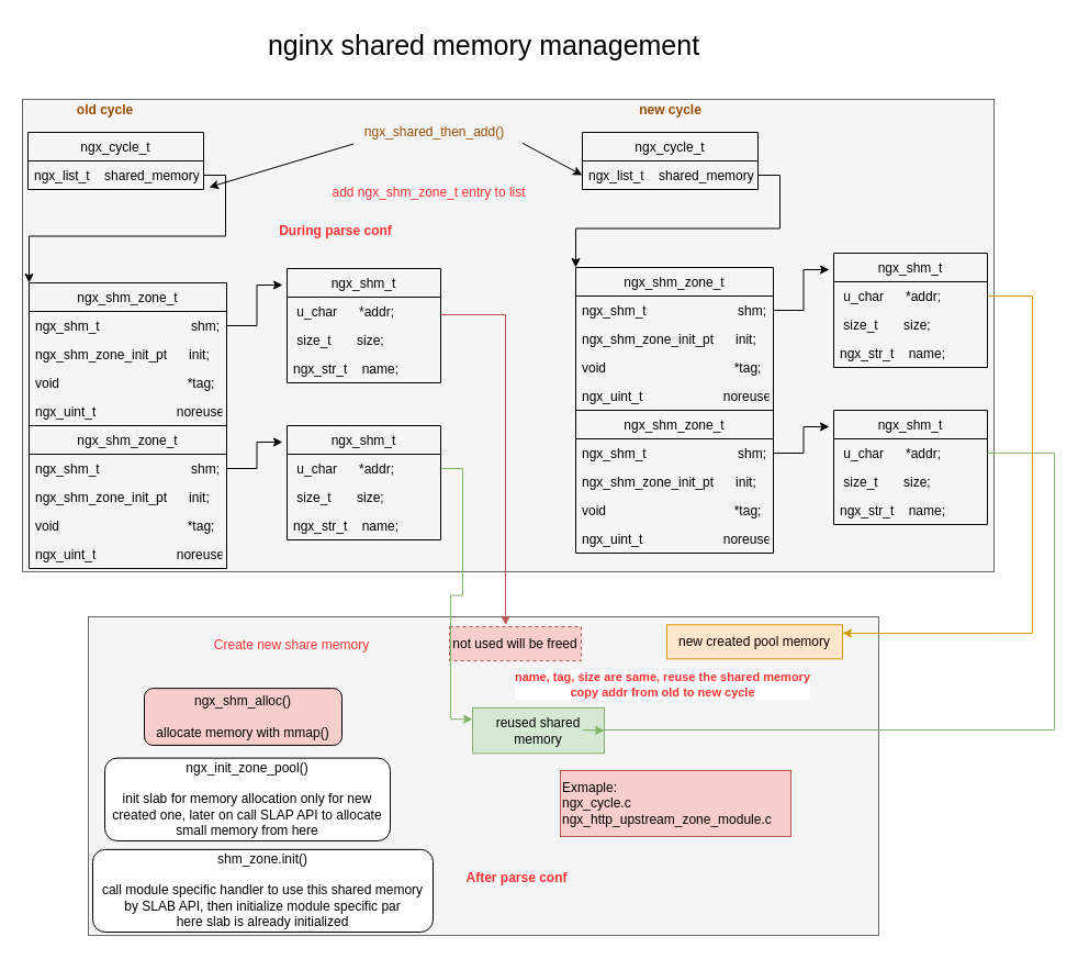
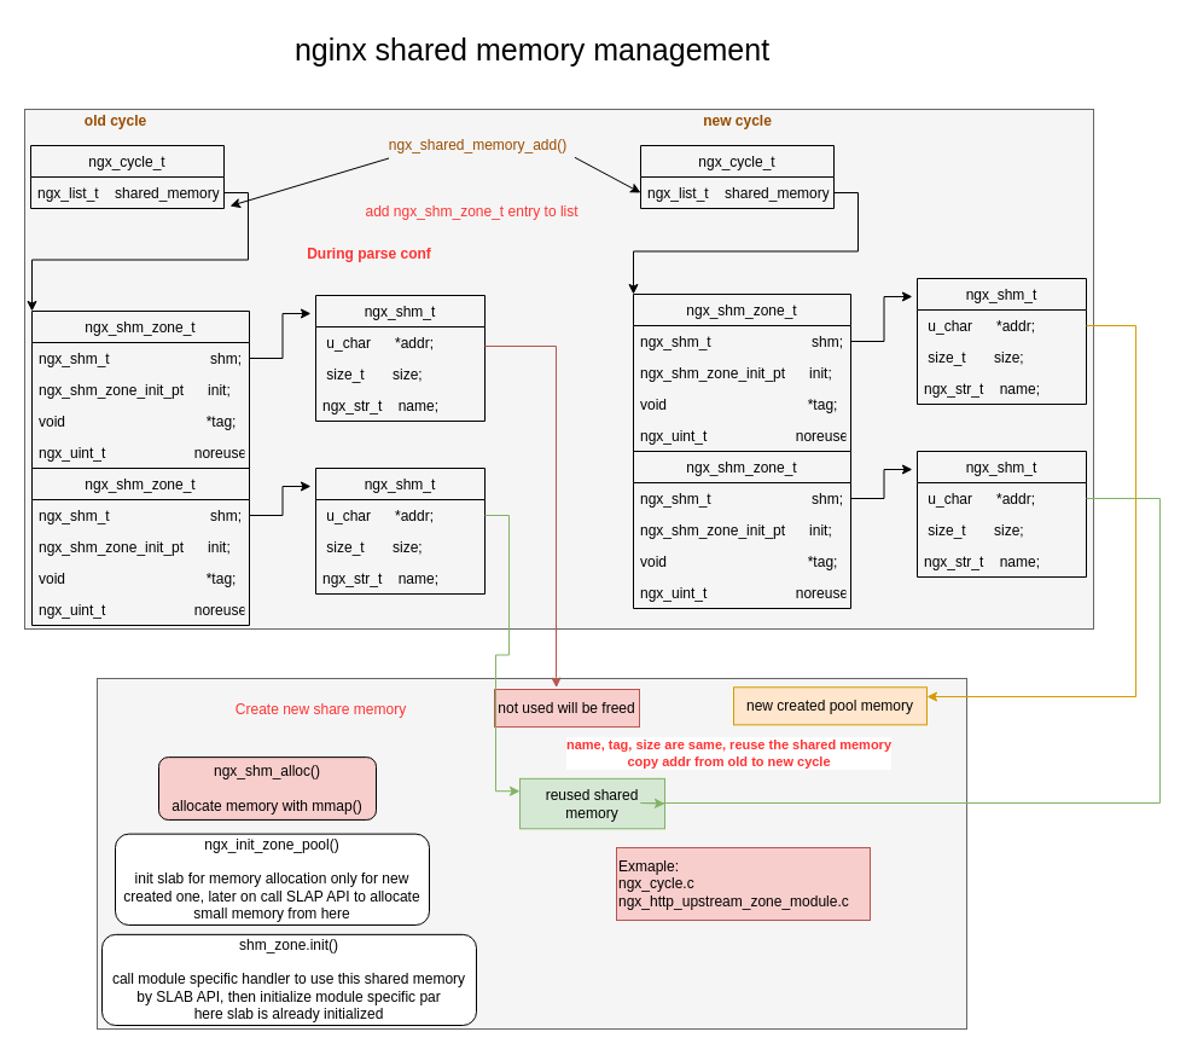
  <mxCell id="0" />
  <mxCell id="1" parent="0" />
  <mxCell id="2" value="" style="group;fillColor=#f5f5f5;strokeColor=#666666;fontColor=#FF3333;fontStyle=1" parent="1" vertex="1" connectable="0"><mxGeometry x="20" y="90" width="885" height="430" as="geometry" /></mxCell>
  <mxCell id="3" value="ngx_cycle_t" style="swimlane;fontStyle=0;childLayout=stackLayout;horizontal=1;startSize=26;fillColor=none;horizontalStack=0;resizeParent=1;resizeParentMax=0;resizeLast=0;collapsible=1;marginBottom=0;" parent="2" vertex="1"><mxGeometry x="5" y="30" width="160" height="52" as="geometry" /></mxCell>
  <mxCell id="4" value="ngx_list_t    shared_memory;" style="text;strokeColor=none;fillColor=none;align=left;verticalAlign=top;spacingLeft=4;spacingRight=4;overflow=hidden;rotatable=0;points=[[0,0.5],[1,0.5]];portConstraint=eastwest;" parent="3" vertex="1"><mxGeometry y="26" width="160" height="26" as="geometry" /></mxCell>
  <mxCell id="5" value="" style="group" parent="2" vertex="1" connectable="0"><mxGeometry x="6" y="154" width="375" height="273" as="geometry" /></mxCell>
  <mxCell id="6" value="ngx_shm_zone_t" style="swimlane;fontStyle=0;childLayout=stackLayout;horizontal=1;startSize=26;fillColor=none;horizontalStack=0;resizeParent=1;resizeParentMax=0;resizeLast=0;collapsible=1;marginBottom=0;" parent="5" vertex="1"><mxGeometry y="143" width="180" height="130" as="geometry" /></mxCell>
  <mxCell id="7" value="ngx_shm_t                         shm;" style="text;strokeColor=none;fillColor=none;align=left;verticalAlign=top;spacingLeft=4;spacingRight=4;overflow=hidden;rotatable=0;points=[[0,0.5],[1,0.5]];portConstraint=eastwest;" parent="6" vertex="1"><mxGeometry y="26" width="180" height="26" as="geometry" /></mxCell>
  <mxCell id="8" value="ngx_shm_zone_init_pt      init;" style="text;strokeColor=none;fillColor=none;align=left;verticalAlign=top;spacingLeft=4;spacingRight=4;overflow=hidden;rotatable=0;points=[[0,0.5],[1,0.5]];portConstraint=eastwest;" parent="6" vertex="1"><mxGeometry y="52" width="180" height="26" as="geometry" /></mxCell>
  <mxCell id="9" value="void                                   *tag;" style="text;strokeColor=none;fillColor=none;align=left;verticalAlign=top;spacingLeft=4;spacingRight=4;overflow=hidden;rotatable=0;points=[[0,0.5],[1,0.5]];portConstraint=eastwest;" parent="6" vertex="1"><mxGeometry y="78" width="180" height="26" as="geometry" /></mxCell>
  <mxCell id="10" value="ngx_uint_t                      noreuse" style="text;strokeColor=none;fillColor=none;align=left;verticalAlign=top;spacingLeft=4;spacingRight=4;overflow=hidden;rotatable=0;points=[[0,0.5],[1,0.5]];portConstraint=eastwest;" parent="6" vertex="1"><mxGeometry y="104" width="180" height="26" as="geometry" /></mxCell>
  <mxCell id="11" value="ngx_shm_t" style="swimlane;fontStyle=0;childLayout=stackLayout;horizontal=1;startSize=26;fillColor=none;horizontalStack=0;resizeParent=1;resizeParentMax=0;resizeLast=0;collapsible=1;marginBottom=0;" parent="5" vertex="1"><mxGeometry x="235" y="143" width="140" height="104" as="geometry" /></mxCell>
  <mxCell id="12" value=" u_char      *addr;" style="text;strokeColor=none;fillColor=none;align=left;verticalAlign=top;spacingLeft=4;spacingRight=4;overflow=hidden;rotatable=0;points=[[0,0.5],[1,0.5]];portConstraint=eastwest;" parent="11" vertex="1"><mxGeometry y="26" width="140" height="26" as="geometry" /></mxCell>
  <mxCell id="13" value=" size_t       size;" style="text;strokeColor=none;fillColor=none;align=left;verticalAlign=top;spacingLeft=4;spacingRight=4;overflow=hidden;rotatable=0;points=[[0,0.5],[1,0.5]];portConstraint=eastwest;" parent="11" vertex="1"><mxGeometry y="52" width="140" height="26" as="geometry" /></mxCell>
  <mxCell id="14" value="ngx_str_t    name;" style="text;strokeColor=none;fillColor=none;align=left;verticalAlign=top;spacingLeft=4;spacingRight=4;overflow=hidden;rotatable=0;points=[[0,0.5],[1,0.5]];portConstraint=eastwest;" parent="11" vertex="1"><mxGeometry y="78" width="140" height="26" as="geometry" /></mxCell>
  <mxCell id="15" style="edgeStyle=orthogonalEdgeStyle;rounded=0;orthogonalLoop=1;jettySize=auto;html=1;exitX=1;exitY=0.5;exitDx=0;exitDy=0;entryX=-0.029;entryY=0.144;entryDx=0;entryDy=0;entryPerimeter=0;" parent="5" source="7" target="11" edge="1"><mxGeometry relative="1" as="geometry" /></mxCell>
  <mxCell id="16" value="ngx_shm_zone_t" style="swimlane;fontStyle=0;childLayout=stackLayout;horizontal=1;startSize=26;fillColor=none;horizontalStack=0;resizeParent=1;resizeParentMax=0;resizeLast=0;collapsible=1;marginBottom=0;" parent="5" vertex="1"><mxGeometry y="13" width="180" height="130" as="geometry" /></mxCell>
  <mxCell id="17" value="ngx_shm_t                         shm;" style="text;strokeColor=none;fillColor=none;align=left;verticalAlign=top;spacingLeft=4;spacingRight=4;overflow=hidden;rotatable=0;points=[[0,0.5],[1,0.5]];portConstraint=eastwest;" parent="16" vertex="1"><mxGeometry y="26" width="180" height="26" as="geometry" /></mxCell>
  <mxCell id="18" value="ngx_shm_zone_init_pt      init;" style="text;strokeColor=none;fillColor=none;align=left;verticalAlign=top;spacingLeft=4;spacingRight=4;overflow=hidden;rotatable=0;points=[[0,0.5],[1,0.5]];portConstraint=eastwest;" parent="16" vertex="1"><mxGeometry y="52" width="180" height="26" as="geometry" /></mxCell>
  <mxCell id="19" value="void                                   *tag;" style="text;strokeColor=none;fillColor=none;align=left;verticalAlign=top;spacingLeft=4;spacingRight=4;overflow=hidden;rotatable=0;points=[[0,0.5],[1,0.5]];portConstraint=eastwest;" parent="16" vertex="1"><mxGeometry y="78" width="180" height="26" as="geometry" /></mxCell>
  <mxCell id="20" value="ngx_uint_t                      noreuse" style="text;strokeColor=none;fillColor=none;align=left;verticalAlign=top;spacingLeft=4;spacingRight=4;overflow=hidden;rotatable=0;points=[[0,0.5],[1,0.5]];portConstraint=eastwest;" parent="16" vertex="1"><mxGeometry y="104" width="180" height="26" as="geometry" /></mxCell>
  <mxCell id="21" value="ngx_shm_t" style="swimlane;fontStyle=0;childLayout=stackLayout;horizontal=1;startSize=26;fillColor=none;horizontalStack=0;resizeParent=1;resizeParentMax=0;resizeLast=0;collapsible=1;marginBottom=0;" parent="5" vertex="1"><mxGeometry x="235" width="140" height="104" as="geometry" /></mxCell>
  <mxCell id="22" value=" u_char      *addr;" style="text;strokeColor=none;fillColor=none;align=left;verticalAlign=top;spacingLeft=4;spacingRight=4;overflow=hidden;rotatable=0;points=[[0,0.5],[1,0.5]];portConstraint=eastwest;" parent="21" vertex="1"><mxGeometry y="26" width="140" height="26" as="geometry" /></mxCell>
  <mxCell id="23" value=" size_t       size;" style="text;strokeColor=none;fillColor=none;align=left;verticalAlign=top;spacingLeft=4;spacingRight=4;overflow=hidden;rotatable=0;points=[[0,0.5],[1,0.5]];portConstraint=eastwest;" parent="21" vertex="1"><mxGeometry y="52" width="140" height="26" as="geometry" /></mxCell>
  <mxCell id="24" value="ngx_str_t    name;" style="text;strokeColor=none;fillColor=none;align=left;verticalAlign=top;spacingLeft=4;spacingRight=4;overflow=hidden;rotatable=0;points=[[0,0.5],[1,0.5]];portConstraint=eastwest;" parent="21" vertex="1"><mxGeometry y="78" width="140" height="26" as="geometry" /></mxCell>
  <mxCell id="25" style="edgeStyle=orthogonalEdgeStyle;rounded=0;orthogonalLoop=1;jettySize=auto;html=1;exitX=1;exitY=0.5;exitDx=0;exitDy=0;entryX=-0.029;entryY=0.144;entryDx=0;entryDy=0;entryPerimeter=0;" parent="5" source="17" target="21" edge="1"><mxGeometry relative="1" as="geometry" /></mxCell>
  <mxCell id="26" value="" style="group" parent="2" vertex="1" connectable="0"><mxGeometry x="504" y="140" width="375" height="273" as="geometry" /></mxCell>
  <mxCell id="27" value="ngx_shm_zone_t" style="swimlane;fontStyle=0;childLayout=stackLayout;horizontal=1;startSize=26;fillColor=none;horizontalStack=0;resizeParent=1;resizeParentMax=0;resizeLast=0;collapsible=1;marginBottom=0;" parent="26" vertex="1"><mxGeometry y="143" width="180" height="130" as="geometry" /></mxCell>
  <mxCell id="28" value="ngx_shm_t                         shm;" style="text;strokeColor=none;fillColor=none;align=left;verticalAlign=top;spacingLeft=4;spacingRight=4;overflow=hidden;rotatable=0;points=[[0,0.5],[1,0.5]];portConstraint=eastwest;" parent="27" vertex="1"><mxGeometry y="26" width="180" height="26" as="geometry" /></mxCell>
  <mxCell id="29" value="ngx_shm_zone_init_pt      init;" style="text;strokeColor=none;fillColor=none;align=left;verticalAlign=top;spacingLeft=4;spacingRight=4;overflow=hidden;rotatable=0;points=[[0,0.5],[1,0.5]];portConstraint=eastwest;" parent="27" vertex="1"><mxGeometry y="52" width="180" height="26" as="geometry" /></mxCell>
  <mxCell id="30" value="void                                   *tag;" style="text;strokeColor=none;fillColor=none;align=left;verticalAlign=top;spacingLeft=4;spacingRight=4;overflow=hidden;rotatable=0;points=[[0,0.5],[1,0.5]];portConstraint=eastwest;" parent="27" vertex="1"><mxGeometry y="78" width="180" height="26" as="geometry" /></mxCell>
  <mxCell id="31" value="ngx_uint_t                      noreuse" style="text;strokeColor=none;fillColor=none;align=left;verticalAlign=top;spacingLeft=4;spacingRight=4;overflow=hidden;rotatable=0;points=[[0,0.5],[1,0.5]];portConstraint=eastwest;" parent="27" vertex="1"><mxGeometry y="104" width="180" height="26" as="geometry" /></mxCell>
  <mxCell id="32" value="ngx_shm_t" style="swimlane;fontStyle=0;childLayout=stackLayout;horizontal=1;startSize=26;fillColor=none;horizontalStack=0;resizeParent=1;resizeParentMax=0;resizeLast=0;collapsible=1;marginBottom=0;" parent="26" vertex="1"><mxGeometry x="235" y="143" width="140" height="104" as="geometry" /></mxCell>
  <mxCell id="33" value=" u_char      *addr;" style="text;strokeColor=none;fillColor=none;align=left;verticalAlign=top;spacingLeft=4;spacingRight=4;overflow=hidden;rotatable=0;points=[[0,0.5],[1,0.5]];portConstraint=eastwest;" parent="32" vertex="1"><mxGeometry y="26" width="140" height="26" as="geometry" /></mxCell>
  <mxCell id="34" value=" size_t       size;" style="text;strokeColor=none;fillColor=none;align=left;verticalAlign=top;spacingLeft=4;spacingRight=4;overflow=hidden;rotatable=0;points=[[0,0.5],[1,0.5]];portConstraint=eastwest;" parent="32" vertex="1"><mxGeometry y="52" width="140" height="26" as="geometry" /></mxCell>
  <mxCell id="35" value="ngx_str_t    name;" style="text;strokeColor=none;fillColor=none;align=left;verticalAlign=top;spacingLeft=4;spacingRight=4;overflow=hidden;rotatable=0;points=[[0,0.5],[1,0.5]];portConstraint=eastwest;" parent="32" vertex="1"><mxGeometry y="78" width="140" height="26" as="geometry" /></mxCell>
  <mxCell id="36" style="edgeStyle=orthogonalEdgeStyle;rounded=0;orthogonalLoop=1;jettySize=auto;html=1;exitX=1;exitY=0.5;exitDx=0;exitDy=0;entryX=-0.029;entryY=0.144;entryDx=0;entryDy=0;entryPerimeter=0;" parent="26" source="28" target="32" edge="1"><mxGeometry relative="1" as="geometry" /></mxCell>
  <mxCell id="37" value="ngx_shm_zone_t" style="swimlane;fontStyle=0;childLayout=stackLayout;horizontal=1;startSize=26;fillColor=none;horizontalStack=0;resizeParent=1;resizeParentMax=0;resizeLast=0;collapsible=1;marginBottom=0;" parent="26" vertex="1"><mxGeometry y="13" width="180" height="130" as="geometry" /></mxCell>
  <mxCell id="38" value="ngx_shm_t                         shm;" style="text;strokeColor=none;fillColor=none;align=left;verticalAlign=top;spacingLeft=4;spacingRight=4;overflow=hidden;rotatable=0;points=[[0,0.5],[1,0.5]];portConstraint=eastwest;" parent="37" vertex="1"><mxGeometry y="26" width="180" height="26" as="geometry" /></mxCell>
  <mxCell id="39" value="ngx_shm_zone_init_pt      init;" style="text;strokeColor=none;fillColor=none;align=left;verticalAlign=top;spacingLeft=4;spacingRight=4;overflow=hidden;rotatable=0;points=[[0,0.5],[1,0.5]];portConstraint=eastwest;" parent="37" vertex="1"><mxGeometry y="52" width="180" height="26" as="geometry" /></mxCell>
  <mxCell id="40" value="void                                   *tag;" style="text;strokeColor=none;fillColor=none;align=left;verticalAlign=top;spacingLeft=4;spacingRight=4;overflow=hidden;rotatable=0;points=[[0,0.5],[1,0.5]];portConstraint=eastwest;" parent="37" vertex="1"><mxGeometry y="78" width="180" height="26" as="geometry" /></mxCell>
  <mxCell id="41" value="ngx_uint_t                      noreuse" style="text;strokeColor=none;fillColor=none;align=left;verticalAlign=top;spacingLeft=4;spacingRight=4;overflow=hidden;rotatable=0;points=[[0,0.5],[1,0.5]];portConstraint=eastwest;" parent="37" vertex="1"><mxGeometry y="104" width="180" height="26" as="geometry" /></mxCell>
  <mxCell id="42" value="ngx_shm_t" style="swimlane;fontStyle=0;childLayout=stackLayout;horizontal=1;startSize=26;fillColor=none;horizontalStack=0;resizeParent=1;resizeParentMax=0;resizeLast=0;collapsible=1;marginBottom=0;" parent="26" vertex="1"><mxGeometry x="235" width="140" height="104" as="geometry" /></mxCell>
  <mxCell id="43" value=" u_char      *addr;" style="text;strokeColor=none;fillColor=none;align=left;verticalAlign=top;spacingLeft=4;spacingRight=4;overflow=hidden;rotatable=0;points=[[0,0.5],[1,0.5]];portConstraint=eastwest;" parent="42" vertex="1"><mxGeometry y="26" width="140" height="26" as="geometry" /></mxCell>
  <mxCell id="44" value=" size_t       size;" style="text;strokeColor=none;fillColor=none;align=left;verticalAlign=top;spacingLeft=4;spacingRight=4;overflow=hidden;rotatable=0;points=[[0,0.5],[1,0.5]];portConstraint=eastwest;" parent="42" vertex="1"><mxGeometry y="52" width="140" height="26" as="geometry" /></mxCell>
  <mxCell id="45" value="ngx_str_t    name;" style="text;strokeColor=none;fillColor=none;align=left;verticalAlign=top;spacingLeft=4;spacingRight=4;overflow=hidden;rotatable=0;points=[[0,0.5],[1,0.5]];portConstraint=eastwest;" parent="42" vertex="1"><mxGeometry y="78" width="140" height="26" as="geometry" /></mxCell>
  <mxCell id="46" style="edgeStyle=orthogonalEdgeStyle;rounded=0;orthogonalLoop=1;jettySize=auto;html=1;exitX=1;exitY=0.5;exitDx=0;exitDy=0;entryX=-0.029;entryY=0.144;entryDx=0;entryDy=0;entryPerimeter=0;" parent="26" source="38" target="42" edge="1"><mxGeometry relative="1" as="geometry" /></mxCell>
  <mxCell id="47" value="ngx_cycle_t" style="swimlane;fontStyle=0;childLayout=stackLayout;horizontal=1;startSize=26;fillColor=none;horizontalStack=0;resizeParent=1;resizeParentMax=0;resizeLast=0;collapsible=1;marginBottom=0;" parent="2" vertex="1"><mxGeometry x="510" y="30" width="160" height="52" as="geometry" /></mxCell>
  <mxCell id="48" value="ngx_list_t    shared_memory;" style="text;strokeColor=none;fillColor=none;align=left;verticalAlign=top;spacingLeft=4;spacingRight=4;overflow=hidden;rotatable=0;points=[[0,0.5],[1,0.5]];portConstraint=eastwest;" parent="47" vertex="1"><mxGeometry y="26" width="160" height="26" as="geometry" /></mxCell>
  <mxCell id="49" style="edgeStyle=orthogonalEdgeStyle;rounded=0;orthogonalLoop=1;jettySize=auto;html=1;entryX=0;entryY=0;entryDx=0;entryDy=0;fontColor=#FF3333;" parent="2" source="4" target="16" edge="1"><mxGeometry relative="1" as="geometry" /></mxCell>
  <mxCell id="50" style="edgeStyle=orthogonalEdgeStyle;rounded=0;orthogonalLoop=1;jettySize=auto;html=1;exitX=1;exitY=0.5;exitDx=0;exitDy=0;entryX=0;entryY=0;entryDx=0;entryDy=0;fontColor=#FF3333;" parent="2" source="48" target="37" edge="1"><mxGeometry relative="1" as="geometry" /></mxCell>
  <mxCell id="51" value="new cycle" style="text;html=1;align=center;verticalAlign=middle;resizable=0;points=[];autosize=1;fontColor=#994C00;fontStyle=1" parent="2" vertex="1"><mxGeometry x="555" width="70" height="20" as="geometry" /></mxCell>
  <mxCell id="52" value="old cycle" style="text;html=1;align=center;verticalAlign=middle;resizable=0;points=[];autosize=1;fontColor=#994C00;fontStyle=1" parent="2" vertex="1"><mxGeometry x="40" width="70" height="20" as="geometry" /></mxCell>
- <mxCell id="53" value="ngx_shared_then_add()" style="text;html=1;align=center;verticalAlign=middle;resizable=0;points=[];autosize=1;fontColor=#994C00;" parent="2" vertex="1"><mxGeometry x="290" y="20" width="170" height="20" as="geometry" /></mxCell>
+ <mxCell id="53" value="ngx_shared_memory_add()" style="text;html=1;align=center;verticalAlign=middle;resizable=0;points=[];autosize=1;fontColor=#994C00;" parent="2" vertex="1"><mxGeometry x="290" y="20" width="170" height="20" as="geometry" /></mxCell>
  <mxCell id="54" value="&lt;font color=&quot;#ff3333&quot;&gt;During parse conf&lt;/font&gt;" style="text;html=1;align=center;verticalAlign=middle;resizable=0;points=[];autosize=1;fontColor=#994C00;fontStyle=1" parent="2" vertex="1"><mxGeometry x="225" y="110" width="120" height="20" as="geometry" /></mxCell>
  <mxCell id="55" value="" style="endArrow=classic;html=1;fontColor=#FF3333;exitX=0.973;exitY=0.99;exitDx=0;exitDy=0;exitPerimeter=0;entryX=0;entryY=0.75;entryDx=0;entryDy=0;" parent="2" source="53" target="47" edge="1"><mxGeometry width="50" height="50" relative="1" as="geometry"><mxPoint x="311.56" y="50.48" as="sourcePoint" /><mxPoint x="180" y="80" as="targetPoint" /></mxGeometry></mxCell>
  <mxCell id="56" value="add ngx_shm_zone_t entry to list" style="text;html=1;align=center;verticalAlign=middle;resizable=0;points=[];autosize=1;fontColor=#FF3333;" parent="2" vertex="1"><mxGeometry x="275" y="75" width="190" height="20" as="geometry" /></mxCell>
  <mxCell id="57" value="" style="group;fillColor=#f5f5f5;strokeColor=#666666;fontColor=#333333;" parent="1" vertex="1" connectable="0"><mxGeometry x="80" y="561" width="720" height="290" as="geometry" /></mxCell>
  <mxCell id="58" value="ngx_shm_alloc()&lt;br&gt;&lt;br&gt;allocate memory with mmap()" style="rounded=1;whiteSpace=wrap;html=1;fillColor=#f8cecc;" parent="57" vertex="1"><mxGeometry x="51" y="65.143" width="180" height="51.786" as="geometry" /></mxCell>
  <mxCell id="59" value="ngx_init_zone_pool()&lt;br&gt;&lt;br&gt;init slab for memory allocation only for new created one, later on call SLAP API to allocate small memory from here" style="rounded=1;whiteSpace=wrap;html=1;" parent="57" vertex="1"><mxGeometry x="15" y="128.64" width="260" height="75.36" as="geometry" /></mxCell>
  <mxCell id="60" value="shm_zone.init()&lt;br&gt;&lt;br&gt;call module specific handler to use this shared memory by SLAB API, then initialize module specific par&lt;br&gt;here slab is already initialized" style="rounded=1;whiteSpace=wrap;html=1;" parent="57" vertex="1"><mxGeometry x="4" y="211.86" width="310" height="75.14" as="geometry" /></mxCell>
  <mxCell id="61" value="reused shared memory" style="rounded=0;whiteSpace=wrap;html=1;fillColor=#d5e8d4;strokeColor=#82b366;" parent="57" vertex="1"><mxGeometry x="350" y="82.857" width="120" height="41.429" as="geometry" /></mxCell>
  <mxCell id="62" value="new created pool memory" style="rounded=0;whiteSpace=wrap;html=1;fillColor=#ffe6cc;strokeColor=#d79b00;" parent="57" vertex="1"><mxGeometry x="527" y="7.25" width="160" height="31.071" as="geometry" /></mxCell>
- <mxCell id="63" value="not used will be freed" style="rounded=0;whiteSpace=wrap;html=1;fillColor=#f8cecc;strokeColor=#b85450;dashed=1;" parent="57" vertex="1"><mxGeometry x="329" y="9" width="120" height="31.071" as="geometry" /></mxCell>
+ <mxCell id="63" value="not used will be freed" style="rounded=0;whiteSpace=wrap;html=1;fillColor=#f8cecc;strokeColor=#b85450;" parent="57" vertex="1"><mxGeometry x="329" y="9" width="120" height="31.071" as="geometry" /></mxCell>
  <mxCell id="64" value="Create new share memory" style="text;html=1;align=center;verticalAlign=middle;resizable=0;points=[];autosize=1;fontColor=#FF3333;" parent="57" vertex="1"><mxGeometry x="105" y="16.071" width="160" height="20" as="geometry" /></mxCell>
- <mxCell id="65" value="&lt;b&gt;&lt;font color=&quot;#ff3333&quot;&gt;After parse conf&lt;/font&gt;&lt;/b&gt;" style="text;html=1;align=center;verticalAlign=middle;resizable=0;points=[];autosize=1;fontColor=#994C00;" parent="57" vertex="1"><mxGeometry x="335" y="227.86" width="110" height="20" as="geometry" /></mxCell>
  <mxCell id="66" value="Exmaple:&lt;br&gt;ngx_cycle.c&lt;br&gt;ngx_http_upstream_zone_module.c" style="whiteSpace=wrap;html=1;align=left;fillColor=#f8cecc;strokeColor=#b85450;" parent="57" vertex="1"><mxGeometry x="430" y="140" width="210" height="60" as="geometry" /></mxCell>
  <mxCell id="67" style="edgeStyle=orthogonalEdgeStyle;rounded=0;orthogonalLoop=1;jettySize=auto;html=1;exitX=1;exitY=0.5;exitDx=0;exitDy=0;entryX=0;entryY=0.25;entryDx=0;entryDy=0;fillColor=#d5e8d4;strokeColor=#82b366;" parent="1" source="12" target="61" edge="1"><mxGeometry relative="1" as="geometry" /></mxCell>
  <mxCell id="68" style="edgeStyle=orthogonalEdgeStyle;rounded=0;orthogonalLoop=1;jettySize=auto;html=1;exitX=1;exitY=0.5;exitDx=0;exitDy=0;entryX=1;entryY=0.5;entryDx=0;entryDy=0;fillColor=#d5e8d4;strokeColor=#82b366;" parent="1" source="33" target="61" edge="1"><mxGeometry relative="1" as="geometry"><mxPoint x="880" y="590" as="targetPoint" /><Array as="points"><mxPoint x="960" y="412" /><mxPoint x="960" y="664" /><mxPoint x="530" y="664" /></Array></mxGeometry></mxCell>
  <mxCell id="69" value="name, tag, size are same, reuse the shared memory&lt;br&gt;copy addr from old to new cycle" style="edgeLabel;html=1;align=center;verticalAlign=middle;resizable=0;points=[];fontStyle=1;fontColor=#FF3333;" parent="68" vertex="1" connectable="0"><mxGeometry x="0.856" relative="1" as="geometry"><mxPoint x="37.07" y="-41.86" as="offset" /></mxGeometry></mxCell>
  <mxCell id="70" style="edgeStyle=orthogonalEdgeStyle;rounded=0;orthogonalLoop=1;jettySize=auto;html=1;entryX=0.427;entryY=-0.046;entryDx=0;entryDy=0;entryPerimeter=0;fillColor=#f8cecc;strokeColor=#b85450;" parent="1" source="22" edge="1" target="63"><mxGeometry relative="1" as="geometry"><mxPoint x="440" y="560" as="targetPoint" /><Array as="points"><mxPoint x="460" y="286" /><mxPoint x="460" y="560" /></Array></mxGeometry></mxCell>
  <mxCell id="71" style="edgeStyle=orthogonalEdgeStyle;rounded=0;orthogonalLoop=1;jettySize=auto;html=1;exitX=1;exitY=0.5;exitDx=0;exitDy=0;entryX=1;entryY=0.25;entryDx=0;entryDy=0;fillColor=#ffe6cc;strokeColor=#d79b00;" parent="1" source="43" target="62" edge="1"><mxGeometry relative="1" as="geometry"><Array as="points"><mxPoint x="940" y="269" /><mxPoint x="940" y="576" /></Array></mxGeometry></mxCell>
  <mxCell id="72" value="" style="endArrow=classic;html=1;fontColor=#FF3333;exitX=0.068;exitY=1.024;exitDx=0;exitDy=0;exitPerimeter=0;" parent="1" source="53" edge="1"><mxGeometry width="50" height="50" relative="1" as="geometry"><mxPoint x="490" y="360" as="sourcePoint" /><mxPoint x="190" y="170" as="targetPoint" /></mxGeometry></mxCell>
  <mxCell id="73" value="nginx shared memory management" style="text;html=1;align=center;verticalAlign=middle;resizable=0;points=[];autosize=1;fontColor=#000000;fontSize=25;" parent="1" vertex="1"><mxGeometry x="235" y="20" width="410" height="40" as="geometry" /></mxCell>
